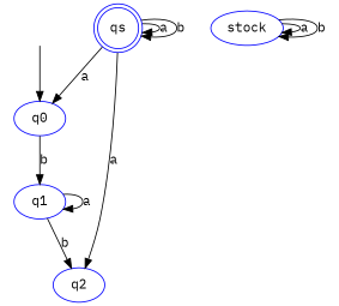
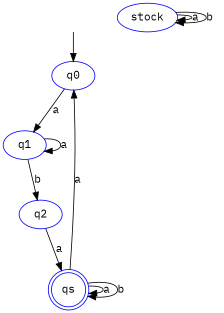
  digraph {
    fontname="IBM Plex Mono"
    node [fontname="IBM Plex Mono" color=blue]
    edge [fontname="IBM Plex Mono"]
    start [style=invis color=""]
    q0
    q1
    qs [shape=doublecircle]
    q2
    stock
    start -> q0
-   q0 -> q1 [label=b]
+   q0 -> q1 [label=a]
    q1 -> q1 [label=a]
    q1 -> q2 [label=b]
    qs -> q0 [label=a]
    qs -> qs [label=a]
    qs -> qs [label=b]
-   qs -> q2 [label=a]
+   q2 -> qs [label=a]
    stock -> stock [label=a]
    stock -> stock [label=b]
  }
